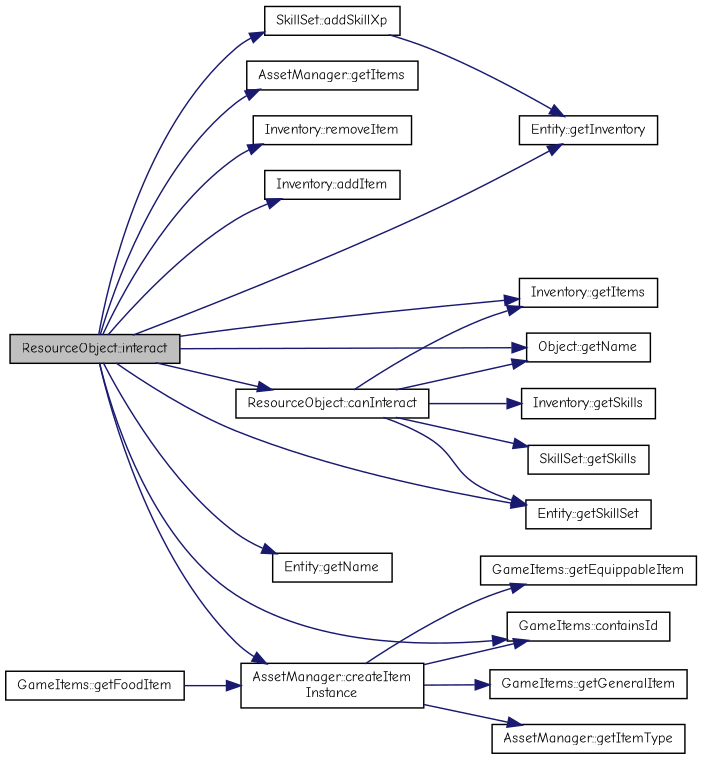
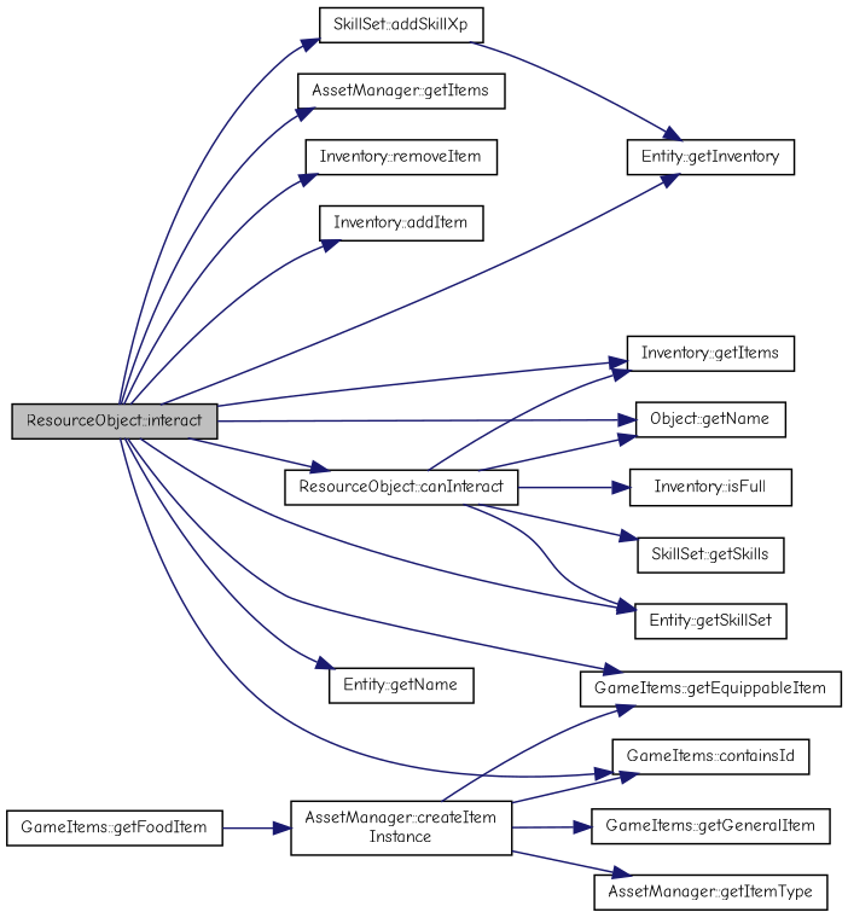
  digraph {
    fontname="Comic Neue"
    rankdir=LR
    node [color=black fillcolor=white fontname="Comic Neue" fontsize=10 shape=record style=filled]
    edge [color=midnightblue fontname="Comic Neue" fontsize=10 labelfontname=Helvetica labelfontsize=10 style=solid]
    n1 [fillcolor=grey75 fontcolor=black height=0.2 label="ResourceObject::interact" width=0.4]
    n2 [height=0.2 label="Inventory::addItem" width=0.4]
    n3 [height=0.2 label="SkillSet::addSkillXp" width=0.4]
    n4 [height=0.2 label="ResourceObject::canInteract" width=0.4]
    n5 [height=0.2 label="Entity::getInventory" width=0.4]
    n6 [height=0.2 label="Inventory::getItems" width=0.4]
    n7 [height=0.2 label="Entity::getName" width=0.4]
    n8 [height=0.2 label="Object::getName" width=0.4]
    n9 [height=0.2 label="Entity::getSkillSet" width=0.4]
    n10 [height=0.2 label="GameItems::containsId" width=0.4]
    n11 [height=0.2 label="AssetManager::createItem\lInstance" width=0.4]
    n12 [height=0.2 label="AssetManager::getItems" width=0.4]
    n13 [height=0.2 label="Inventory::removeItem" width=0.4]
    n14 [height=0.2 label="SkillSet::getSkills" width=0.4]
-   n15 [height=0.2 label="Inventory::getSkills" width=0.4]
+   n15 [height=0.2 label="Inventory::isFull" width=0.4]
    n16 [height=0.2 label="GameItems::getEquippableItem" width=0.4]
    n17 [height=0.2 label="GameItems::getGeneralItem" width=0.4]
    n18 [height=0.2 label="AssetManager::getItemType" width=0.4]
    n19 [height=0.2 label="GameItems::getFoodItem" width=0.4]
    n1 -> n2
    n1 -> n3
    n1 -> n4
    n1 -> n5
    n1 -> n6
    n1 -> n7
    n1 -> n8
    n1 -> n9
    n1 -> n10
-   n1 -> n11
+   n1 -> n16
    n1 -> n12
    n1 -> n13
    n3 -> n5
    n4 -> n6
    n4 -> n8
    n4 -> n9
    n4 -> n14
    n4 -> n15
    n11 -> n10
    n11 -> n16
    n11 -> n17
    n11 -> n18
    n19 -> n11
  }
